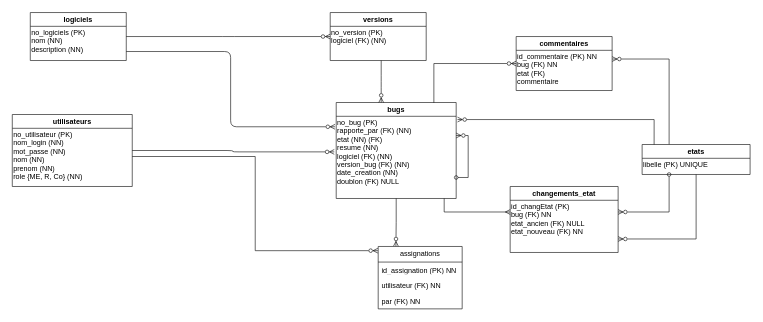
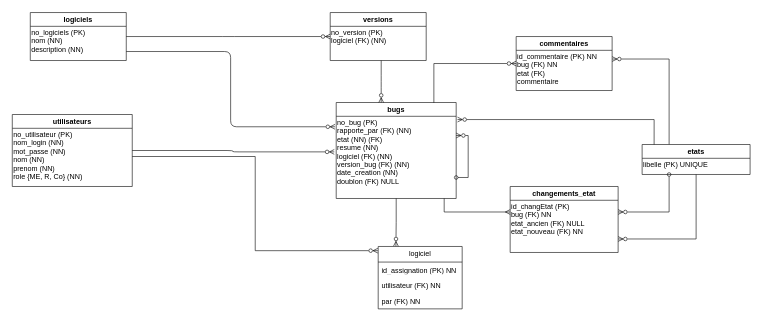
  <mxCell id="0" />
  <mxCell id="1" parent="0" />
  <mxCell id="2" value="logiciels" style="swimlane" parent="1" vertex="1"><mxGeometry x="50" y="20" width="160" height="80" as="geometry" /></mxCell>
  <mxCell id="3" value="no_logiciels (PK)&#10;nom (NN)&#10;description (NN)" style="text" parent="2" vertex="1"><mxGeometry y="20" width="160" height="60" as="geometry" /></mxCell>
  <mxCell id="4" value="utilisateurs" style="swimlane" parent="1" vertex="1"><mxGeometry x="20" y="190" width="200" height="120" as="geometry" /></mxCell>
  <mxCell id="5" value="no_utilisateur (PK)&#10;nom_login (NN)&#10;mot_passe (NN)&#10;nom (NN)&#10;prenom (NN)&#10;role {ME, R, Co} (NN)" style="text" parent="4" vertex="1"><mxGeometry y="20" width="200" height="100" as="geometry" /></mxCell>
  <mxCell id="6" value="bugs" style="swimlane" parent="1" vertex="1"><mxGeometry x="560" y="170" width="200" height="160" as="geometry" /></mxCell>
  <mxCell id="7" value="no_bug (PK)&#10;rapporte_par (FK) (NN)&#10;etat (NN) (FK)&#10;resume (NN)&#10;logiciel (FK) (NN)&#10;version_bug (FK) (NN)&#10;date_creation (NN)&#10;doublon (FK) NULL" style="text" parent="6" vertex="1"><mxGeometry y="20" width="200" height="140" as="geometry" /></mxCell>
  <mxCell id="8" style="edgeStyle=orthogonalEdgeStyle;rounded=0;orthogonalLoop=1;jettySize=auto;html=1;exitX=1;exitY=0.75;exitDx=0;exitDy=0;entryX=1;entryY=0.25;entryDx=0;entryDy=0;endArrow=ERzeroToMany;endFill=0;startArrow=oval;startFill=0;" edge="1" parent="6" source="7" target="7"><mxGeometry relative="1" as="geometry" /></mxCell>
  <mxCell id="9" value="versions" style="swimlane" parent="1" vertex="1"><mxGeometry x="550" y="20" width="160" height="80" as="geometry" /></mxCell>
  <mxCell id="10" value="no_version (PK)&#10;logiciel (FK) (NN)" style="text" parent="9" vertex="1"><mxGeometry y="20" width="160" height="60" as="geometry" /></mxCell>
  <mxCell id="11" value="changements_etat" style="swimlane" parent="1" vertex="1"><mxGeometry x="850" y="310" width="180" height="110" as="geometry" /></mxCell>
  <mxCell id="12" value="id_changEtat (PK)&#10;bug (FK) NN&#10;etat_ancien (FK) NULL&#10;etat_nouveau (FK) NN" style="text" parent="11" vertex="1"><mxGeometry y="20" width="180" height="90" as="geometry" /></mxCell>
  <mxCell id="13" value="commentaires" style="swimlane" parent="1" vertex="1"><mxGeometry x="860" y="60" width="160" height="90" as="geometry" /></mxCell>
  <mxCell id="14" value="id_commentaire (PK) NN&#10;bug (FK) NN&#10;etat (FK)&#10;commentaire" style="text" parent="13" vertex="1"><mxGeometry y="20" width="160" height="70" as="geometry" /></mxCell>
  <mxCell id="15" style="edgeStyle=elbowEdgeStyle;endArrow=ERzeroToMany;endFill=0;" parent="1" source="2" target="9" edge="1"><mxGeometry relative="1" as="geometry" /></mxCell>
  <mxCell id="16" style="edgeStyle=elbowEdgeStyle;entryX=-0.016;entryY=0.445;entryDx=0;entryDy=0;entryPerimeter=0;endArrow=ERzeroToMany;endFill=0;" parent="1" source="4" target="7" edge="1"><mxGeometry relative="1" as="geometry" /></mxCell>
  <mxCell id="17" style="edgeStyle=elbowEdgeStyle;endArrow=none;endFill=0;startArrow=ERzeroToMany;startFill=0;exitX=-0.01;exitY=0.146;exitDx=0;exitDy=0;exitPerimeter=0;entryX=1;entryY=0.75;entryDx=0;entryDy=0;" parent="1" source="7" target="3" edge="1"><mxGeometry relative="1" as="geometry" /></mxCell>
  <mxCell id="18" style="edgeStyle=elbowEdgeStyle;startArrow=ERzeroToMany;startFill=0;endArrow=none;endFill=0;" parent="1" source="6" target="9" edge="1"><mxGeometry relative="1" as="geometry" /></mxCell>
- <mxCell id="19" value="assignations" style="swimlane;fontStyle=0;childLayout=stackLayout;horizontal=1;startSize=26;fillColor=none;horizontalStack=0;resizeParent=1;resizeParentMax=0;resizeLast=0;collapsible=1;marginBottom=0;whiteSpace=wrap;html=1;" vertex="1" parent="1"><mxGeometry x="630" y="410" width="140" height="104" as="geometry" /></mxCell>
+ <mxCell id="19" value="logiciel" style="swimlane;fontStyle=0;childLayout=stackLayout;horizontal=1;startSize=26;fillColor=none;horizontalStack=0;resizeParent=1;resizeParentMax=0;resizeLast=0;collapsible=1;marginBottom=0;whiteSpace=wrap;html=1;" vertex="1" parent="1"><mxGeometry x="630" y="410" width="140" height="104" as="geometry" /></mxCell>
  <mxCell id="20" value="id_assignation (PK) NN" style="text;strokeColor=none;fillColor=none;align=left;verticalAlign=top;spacingLeft=4;spacingRight=4;overflow=hidden;rotatable=0;points=[[0,0.5],[1,0.5]];portConstraint=eastwest;whiteSpace=wrap;html=1;" vertex="1" parent="19"><mxGeometry y="26" width="140" height="26" as="geometry" /></mxCell>
  <mxCell id="21" value="utilisateur (FK) NN" style="text;strokeColor=none;fillColor=none;align=left;verticalAlign=top;spacingLeft=4;spacingRight=4;overflow=hidden;rotatable=0;points=[[0,0.5],[1,0.5]];portConstraint=eastwest;whiteSpace=wrap;html=1;" vertex="1" parent="19"><mxGeometry y="52" width="140" height="26" as="geometry" /></mxCell>
  <mxCell id="22" value="par (FK) NN" style="text;strokeColor=none;fillColor=none;align=left;verticalAlign=top;spacingLeft=4;spacingRight=4;overflow=hidden;rotatable=0;points=[[0,0.5],[1,0.5]];portConstraint=eastwest;whiteSpace=wrap;html=1;" vertex="1" parent="19"><mxGeometry y="78" width="140" height="26" as="geometry" /></mxCell>
  <mxCell id="23" style="edgeStyle=orthogonalEdgeStyle;rounded=0;orthogonalLoop=1;jettySize=auto;html=1;entryX=0.211;entryY=-0.005;entryDx=0;entryDy=0;entryPerimeter=0;endArrow=ERzeroToMany;endFill=0;" edge="1" parent="1" source="7" target="19"><mxGeometry relative="1" as="geometry" /></mxCell>
  <mxCell id="24" style="edgeStyle=orthogonalEdgeStyle;rounded=0;orthogonalLoop=1;jettySize=auto;html=1;entryX=-0.004;entryY=0.067;entryDx=0;entryDy=0;entryPerimeter=0;endArrow=ERzeroToMany;endFill=0;" edge="1" parent="1" source="5" target="19"><mxGeometry relative="1" as="geometry" /></mxCell>
  <mxCell id="25" style="edgeStyle=orthogonalEdgeStyle;rounded=0;orthogonalLoop=1;jettySize=auto;html=1;entryX=0.814;entryY=0.002;entryDx=0;entryDy=0;entryPerimeter=0;endArrow=none;endFill=0;startArrow=ERzeroToMany;startFill=0;" edge="1" parent="1" source="13" target="6"><mxGeometry relative="1" as="geometry" /></mxCell>
  <mxCell id="26" style="edgeStyle=orthogonalEdgeStyle;rounded=0;orthogonalLoop=1;jettySize=auto;html=1;exitX=0.25;exitY=0;exitDx=0;exitDy=0;entryX=1;entryY=0.25;entryDx=0;entryDy=0;endArrow=ERzeroToMany;endFill=0;" edge="1" parent="1" source="29" target="14"><mxGeometry relative="1" as="geometry" /></mxCell>
  <mxCell id="27" style="edgeStyle=orthogonalEdgeStyle;rounded=0;orthogonalLoop=1;jettySize=auto;html=1;exitX=0.25;exitY=1;exitDx=0;exitDy=0;entryX=1;entryY=0.25;entryDx=0;entryDy=0;endArrow=ERzeroToMany;endFill=0;startArrow=oval;startFill=0;" edge="1" parent="1" source="29" target="12"><mxGeometry relative="1" as="geometry" /></mxCell>
  <mxCell id="28" style="edgeStyle=orthogonalEdgeStyle;rounded=0;orthogonalLoop=1;jettySize=auto;html=1;exitX=0.5;exitY=1;exitDx=0;exitDy=0;entryX=1;entryY=0.75;entryDx=0;entryDy=0;endArrow=ERzeroToMany;endFill=0;" edge="1" parent="1" source="29" target="12"><mxGeometry relative="1" as="geometry" /></mxCell>
  <mxCell id="29" value="etats" style="swimlane" vertex="1" parent="1"><mxGeometry x="1070" y="240" width="180" height="50" as="geometry" /></mxCell>
  <mxCell id="30" value="libelle (PK) UNIQUE" style="text" vertex="1" parent="29"><mxGeometry y="20" width="180" height="20" as="geometry" /></mxCell>
  <mxCell id="31" style="edgeStyle=orthogonalEdgeStyle;rounded=0;orthogonalLoop=1;jettySize=auto;html=1;exitX=0;exitY=0.25;exitDx=0;exitDy=0;entryX=0.9;entryY=1;entryDx=0;entryDy=0;entryPerimeter=0;startArrow=ERmany;startFill=0;endArrow=none;endFill=0;" edge="1" parent="1" source="12" target="7"><mxGeometry relative="1" as="geometry" /></mxCell>
  <mxCell id="32" style="edgeStyle=orthogonalEdgeStyle;rounded=0;orthogonalLoop=1;jettySize=auto;html=1;exitX=0.111;exitY=0;exitDx=0;exitDy=0;entryX=1.011;entryY=0.06;entryDx=0;entryDy=0;entryPerimeter=0;endArrow=ERzeroToMany;endFill=0;exitPerimeter=0;" edge="1" parent="1" source="29" target="7"><mxGeometry relative="1" as="geometry" /></mxCell>
